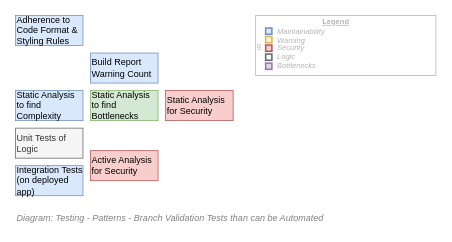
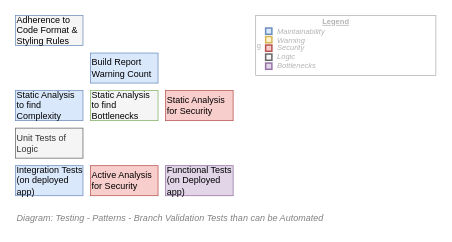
  <mxCell id="0" />
  <mxCell id="1" parent="0" />
  <mxCell id="2" value="Unit Tests of Logic" style="rounded=0;whiteSpace=wrap;html=1;fontSize=12;fontColor=#333333;align=left;fillColor=#f5f5f5;strokeColor=#666666;" vertex="1" parent="1"><mxGeometry x="20" y="170" width="90" height="40" as="geometry" /></mxCell>
- <mxCell id="4" value="Static Analysis to find Bottlenecks" style="rounded=0;whiteSpace=wrap;html=1;fontSize=12;align=left;fillColor=#d5e8d4;strokeColor=#82b366;" vertex="1" parent="1"><mxGeometry x="120" y="120" width="90" height="40" as="geometry" /></mxCell>
+ <mxCell id="3" value="Functional Tests (on Deployed app)" style="rounded=0;whiteSpace=wrap;html=1;fontSize=12;align=left;fillColor=#e1d5e7;strokeColor=#9673a6;" vertex="1" parent="1"><mxGeometry x="220" y="220" width="90" height="40" as="geometry" /></mxCell>
+ <mxCell id="4" value="Static Analysis to find Bottlenecks" style="rounded=0;whiteSpace=wrap;html=1;fontSize=12;align=left;fillColor=#f5f5f5;strokeColor=#82b366;" vertex="1" parent="1"><mxGeometry x="120" y="120" width="90" height="40" as="geometry" /></mxCell>
  <mxCell id="5" value="Static Analysis to find Complexity" style="rounded=0;whiteSpace=wrap;html=1;fontSize=12;align=left;fillColor=#dae8fc;strokeColor=#6c8ebf;" vertex="1" parent="1"><mxGeometry x="20" y="120" width="90" height="40" as="geometry" /></mxCell>
- <mxCell id="6" value="Adherence to Code Format &amp;amp; Styling Rules" style="rounded=0;whiteSpace=wrap;html=1;fontSize=12;align=left;fillColor=#dae8fc;strokeColor=#6c8ebf;" vertex="1" parent="1"><mxGeometry x="20" y="20" width="90" height="40" as="geometry" /></mxCell>
+ <mxCell id="6" value="Adherence to Code Format &amp;amp; Styling Rules" style="rounded=0;whiteSpace=wrap;html=1;fontSize=12;align=left;fillColor=#f5f5f5;strokeColor=#6c8ebf;" vertex="1" parent="1"><mxGeometry x="20" y="20" width="90" height="40" as="geometry" /></mxCell>
  <mxCell id="7" value="Integration Tests (on deployed app)" style="rounded=0;whiteSpace=wrap;html=1;fontSize=12;align=left;fillColor=#dae8fc;strokeColor=#6c8ebf;" vertex="1" parent="1"><mxGeometry x="20" y="220" width="90" height="40" as="geometry" /></mxCell>
  <mxCell id="8" value="Build Report Warning Count" style="rounded=0;whiteSpace=wrap;html=1;fontSize=12;align=left;fillColor=#dae8fc;strokeColor=#6c8ebf;" vertex="1" parent="1"><mxGeometry x="120" y="70" width="90" height="40" as="geometry" /></mxCell>
  <mxCell id="9" value="Static Analysis for Security" style="rounded=0;whiteSpace=wrap;html=1;fontSize=12;align=left;fillColor=#f8cecc;strokeColor=#b85450;" vertex="1" parent="1"><mxGeometry x="220" y="120" width="90" height="40" as="geometry" /></mxCell>
- <mxCell id="10" value="Active Analysis for Security" style="rounded=0;whiteSpace=wrap;html=1;fontSize=12;align=left;fillColor=#f8cecc;strokeColor=#b85450;" vertex="1" parent="1"><mxGeometry x="120" y="200" width="90" height="40" as="geometry" /></mxCell>
+ <mxCell id="10" value="Active Analysis for Security" style="rounded=0;whiteSpace=wrap;html=1;fontSize=12;align=left;fillColor=#f8cecc;strokeColor=#b85450;" vertex="1" parent="1"><mxGeometry x="120" y="220" width="90" height="40" as="geometry" /></mxCell>
  <mxCell id="11" value="g" style="rounded=0;whiteSpace=wrap;html=1;fontSize=10;align=left;container=0;collapsible=0;fontColor=#B3B3B3;strokeColor=#B3B3B3;" vertex="1" parent="1"><mxGeometry x="340" y="20" width="240" height="80" as="geometry" /></mxCell>
  <mxCell id="12" value="" style="whiteSpace=wrap;html=1;aspect=fixed;fillColor=#dae8fc;strokeColor=#6c8ebf;fontSize=10;align=left;fontStyle=2;strokeWidth=2;" vertex="1" parent="1"><mxGeometry x="353.294" y="36.667" width="8.333" height="8.333" as="geometry" /></mxCell>
  <mxCell id="13" value="" style="whiteSpace=wrap;html=1;aspect=fixed;fillColor=#fff2cc;strokeColor=#d6b656;fontSize=10;align=left;fontStyle=2;strokeWidth=2;" vertex="1" parent="1"><mxGeometry x="353.294" y="48" width="8.333" height="8.333" as="geometry" /></mxCell>
  <mxCell id="14" value="" style="whiteSpace=wrap;html=1;aspect=fixed;fillColor=#f8cecc;strokeColor=#b85450;fontSize=10;align=left;fontStyle=2;strokeWidth=2;" vertex="1" parent="1"><mxGeometry x="353.294" y="59.333" width="8.333" height="8.333" as="geometry" /></mxCell>
  <mxCell id="15" value="Maintainability" style="text;html=1;strokeColor=none;fillColor=none;align=left;verticalAlign=middle;whiteSpace=wrap;rounded=0;fontSize=10;fontStyle=2;fontColor=#B3B3B3;" vertex="1" parent="1"><mxGeometry x="366.595" y="36.667" width="213.405" height="8.333" as="geometry" /></mxCell>
  <mxCell id="16" value="Warning" style="text;html=1;strokeColor=none;fillColor=none;align=left;verticalAlign=middle;whiteSpace=wrap;rounded=0;fontSize=10;fontStyle=2;fontColor=#B3B3B3;" vertex="1" parent="1"><mxGeometry x="366.59" y="50" width="213.41" height="6.33" as="geometry" /></mxCell>
  <mxCell id="17" value="Security" style="text;html=1;strokeColor=none;fillColor=none;align=left;verticalAlign=middle;whiteSpace=wrap;rounded=0;fontSize=10;fontStyle=2;fontColor=#B3B3B3;" vertex="1" parent="1"><mxGeometry x="366.595" y="59.333" width="213.405" height="8.333" as="geometry" /></mxCell>
  <mxCell id="18" value="Legend" style="text;html=1;strokeColor=none;fillColor=none;align=center;verticalAlign=middle;whiteSpace=wrap;rounded=0;fontSize=10;fontStyle=5;fontColor=#B3B3B3;" vertex="1" parent="1"><mxGeometry x="366.589" y="20" width="159.534" height="16.667" as="geometry" /></mxCell>
  <mxCell id="19" value="" style="whiteSpace=wrap;html=1;aspect=fixed;fillColor=#f5f5f5;strokeColor=#666666;fontSize=10;align=left;fontStyle=2;strokeWidth=2;fontColor=#333333;" vertex="1" parent="1"><mxGeometry x="353.294" y="71.333" width="8.333" height="8.333" as="geometry" /></mxCell>
  <mxCell id="20" value="Logic" style="text;html=1;strokeColor=none;fillColor=none;align=left;verticalAlign=middle;whiteSpace=wrap;rounded=0;fontSize=10;fontStyle=2;fontColor=#B3B3B3;" vertex="1" parent="1"><mxGeometry x="366.595" y="71.333" width="213.405" height="8.333" as="geometry" /></mxCell>
  <mxCell id="21" value="" style="whiteSpace=wrap;html=1;aspect=fixed;fillColor=#e1d5e7;strokeColor=#9673a6;fontSize=10;align=left;fontStyle=2;strokeWidth=2;" vertex="1" parent="1"><mxGeometry x="353.294" y="83.333" width="8.333" height="8.333" as="geometry" /></mxCell>
  <mxCell id="22" value="Bottlenecks" style="text;html=1;strokeColor=none;fillColor=none;align=left;verticalAlign=middle;whiteSpace=wrap;rounded=0;fontSize=10;fontStyle=2;fontColor=#B3B3B3;" vertex="1" parent="1"><mxGeometry x="366.595" y="83.333" width="213.405" height="8.333" as="geometry" /></mxCell>
  <mxCell id="23" value="&lt;font style=&quot;font-size: 12px&quot;&gt;Diagram: Testing - Patterns - Branch Validation Tests than can be Automated&lt;/font&gt;" style="text;strokeColor=none;fillColor=none;html=1;fontSize=12;fontStyle=2;verticalAlign=middle;align=left;shadow=0;glass=0;comic=0;opacity=30;fontColor=#808080;" vertex="1" parent="1"><mxGeometry x="20" y="280" width="520" height="20" as="geometry" /></mxCell>
